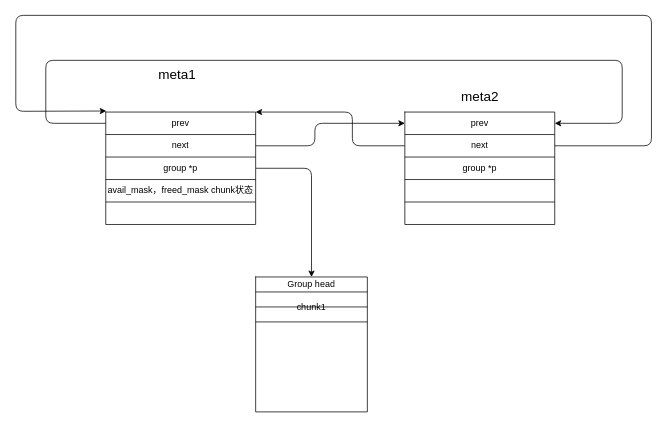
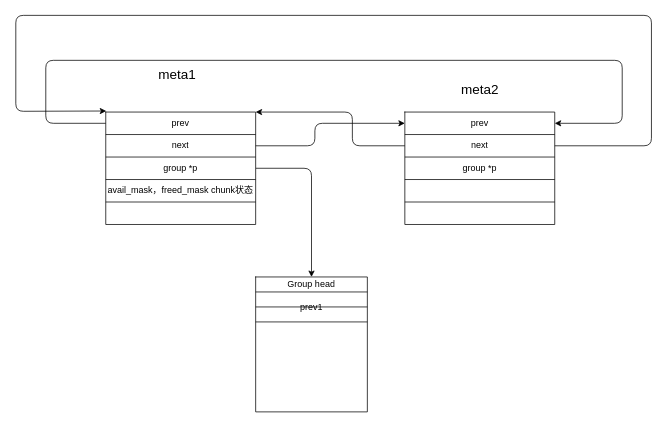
  <mxCell id="0" />
  <mxCell id="1" parent="0" />
  <mxCell id="2" value="&lt;font style=&quot;font-size: 18px&quot;&gt;meta1&lt;/font&gt;" style="text;html=1;align=center;verticalAlign=middle;resizable=0;points=[];autosize=1;" parent="1" vertex="1"><mxGeometry x="200" y="89" width="70" height="20" as="geometry" /></mxCell>
  <mxCell id="3" value="" style="edgeStyle=segmentEdgeStyle;endArrow=classic;html=1;exitX=1;exitY=0.5;exitDx=0;exitDy=0;" parent="1" source="20" target="30" edge="1"><mxGeometry width="50" height="50" relative="1" as="geometry"><mxPoint x="319" y="299" as="sourcePoint" /><mxPoint x="389" y="419" as="targetPoint" /></mxGeometry></mxCell>
  <mxCell id="4" value="" style="shape=table;html=1;whiteSpace=wrap;startSize=0;container=1;collapsible=0;childLayout=tableLayout;" parent="1" vertex="1"><mxGeometry x="539" y="149" width="200" height="150" as="geometry" /></mxCell>
  <mxCell id="5" style="shape=partialRectangle;html=1;whiteSpace=wrap;collapsible=0;dropTarget=0;pointerEvents=0;fillColor=none;top=0;left=0;bottom=0;right=0;points=[[0,0.5],[1,0.5]];portConstraint=eastwest;" parent="4" vertex="1"><mxGeometry width="200" height="30" as="geometry" /></mxCell>
  <mxCell id="6" value="prev" style="shape=partialRectangle;html=1;whiteSpace=wrap;connectable=0;overflow=hidden;fillColor=none;top=0;left=0;bottom=0;right=0;" parent="5" vertex="1"><mxGeometry width="200" height="30" as="geometry" /></mxCell>
  <mxCell id="7" value="" style="shape=partialRectangle;html=1;whiteSpace=wrap;collapsible=0;dropTarget=0;pointerEvents=0;fillColor=none;top=0;left=0;bottom=0;right=0;points=[[0,0.5],[1,0.5]];portConstraint=eastwest;" parent="4" vertex="1"><mxGeometry y="30" width="200" height="30" as="geometry" /></mxCell>
  <mxCell id="8" value="next" style="shape=partialRectangle;html=1;whiteSpace=wrap;connectable=0;overflow=hidden;fillColor=none;top=0;left=0;bottom=0;right=0;" parent="7" vertex="1"><mxGeometry width="200" height="30" as="geometry" /></mxCell>
  <mxCell id="9" value="" style="shape=partialRectangle;html=1;whiteSpace=wrap;collapsible=0;dropTarget=0;pointerEvents=0;fillColor=none;top=0;left=0;bottom=0;right=0;points=[[0,0.5],[1,0.5]];portConstraint=eastwest;" parent="4" vertex="1"><mxGeometry y="60" width="200" height="30" as="geometry" /></mxCell>
  <mxCell id="10" value="group *p" style="shape=partialRectangle;html=1;whiteSpace=wrap;connectable=0;overflow=hidden;fillColor=none;top=0;left=0;bottom=0;right=0;" parent="9" vertex="1"><mxGeometry width="200" height="30" as="geometry" /></mxCell>
  <mxCell id="11" value="" style="shape=partialRectangle;html=1;whiteSpace=wrap;collapsible=0;dropTarget=0;pointerEvents=0;fillColor=none;top=0;left=0;bottom=0;right=0;points=[[0,0.5],[1,0.5]];portConstraint=eastwest;" parent="4" vertex="1"><mxGeometry y="90" width="200" height="30" as="geometry" /></mxCell>
  <mxCell id="12" value="" style="shape=partialRectangle;html=1;whiteSpace=wrap;connectable=0;overflow=hidden;fillColor=none;top=0;left=0;bottom=0;right=0;" parent="11" vertex="1"><mxGeometry width="200" height="30" as="geometry" /></mxCell>
  <mxCell id="13" value="" style="shape=partialRectangle;html=1;whiteSpace=wrap;collapsible=0;dropTarget=0;pointerEvents=0;fillColor=none;top=0;left=0;bottom=0;right=0;points=[[0,0.5],[1,0.5]];portConstraint=eastwest;" parent="4" vertex="1"><mxGeometry y="120" width="200" height="30" as="geometry" /></mxCell>
  <mxCell id="14" value="" style="shape=partialRectangle;html=1;whiteSpace=wrap;connectable=0;overflow=hidden;fillColor=none;top=0;left=0;bottom=0;right=0;" parent="13" vertex="1"><mxGeometry width="200" height="30" as="geometry" /></mxCell>
  <mxCell id="15" value="" style="shape=table;html=1;whiteSpace=wrap;startSize=0;container=1;collapsible=0;childLayout=tableLayout;" parent="1" vertex="1"><mxGeometry x="140" y="149" width="200" height="150" as="geometry" /></mxCell>
  <mxCell id="16" style="shape=partialRectangle;html=1;whiteSpace=wrap;collapsible=0;dropTarget=0;pointerEvents=0;fillColor=none;top=0;left=0;bottom=0;right=0;points=[[0,0.5],[1,0.5]];portConstraint=eastwest;" parent="15" vertex="1"><mxGeometry width="200" height="30" as="geometry" /></mxCell>
  <mxCell id="17" value="prev" style="shape=partialRectangle;html=1;whiteSpace=wrap;connectable=0;overflow=hidden;fillColor=none;top=0;left=0;bottom=0;right=0;" parent="16" vertex="1"><mxGeometry width="200" height="30" as="geometry" /></mxCell>
  <mxCell id="18" value="" style="shape=partialRectangle;html=1;whiteSpace=wrap;collapsible=0;dropTarget=0;pointerEvents=0;fillColor=none;top=0;left=0;bottom=0;right=0;points=[[0,0.5],[1,0.5]];portConstraint=eastwest;" parent="15" vertex="1"><mxGeometry y="30" width="200" height="30" as="geometry" /></mxCell>
  <mxCell id="19" value="next" style="shape=partialRectangle;html=1;whiteSpace=wrap;connectable=0;overflow=hidden;fillColor=none;top=0;left=0;bottom=0;right=0;" parent="18" vertex="1"><mxGeometry width="200" height="30" as="geometry" /></mxCell>
  <mxCell id="20" value="" style="shape=partialRectangle;html=1;whiteSpace=wrap;collapsible=0;dropTarget=0;pointerEvents=0;fillColor=none;top=0;left=0;bottom=0;right=0;points=[[0,0.5],[1,0.5]];portConstraint=eastwest;" parent="15" vertex="1"><mxGeometry y="60" width="200" height="30" as="geometry" /></mxCell>
  <mxCell id="21" value="group *p" style="shape=partialRectangle;html=1;whiteSpace=wrap;connectable=0;overflow=hidden;fillColor=none;top=0;left=0;bottom=0;right=0;" parent="20" vertex="1"><mxGeometry width="200" height="30" as="geometry" /></mxCell>
  <mxCell id="22" value="" style="shape=partialRectangle;html=1;whiteSpace=wrap;collapsible=0;dropTarget=0;pointerEvents=0;fillColor=none;top=0;left=0;bottom=0;right=0;points=[[0,0.5],[1,0.5]];portConstraint=eastwest;" parent="15" vertex="1"><mxGeometry y="90" width="200" height="30" as="geometry" /></mxCell>
  <mxCell id="23" value="avail_mask，freed_mask chunk状态" style="shape=partialRectangle;html=1;whiteSpace=wrap;connectable=0;overflow=hidden;fillColor=none;top=0;left=0;bottom=0;right=0;" parent="22" vertex="1"><mxGeometry width="200" height="30" as="geometry" /></mxCell>
  <mxCell id="24" value="" style="shape=partialRectangle;html=1;whiteSpace=wrap;collapsible=0;dropTarget=0;pointerEvents=0;fillColor=none;top=0;left=0;bottom=0;right=0;points=[[0,0.5],[1,0.5]];portConstraint=eastwest;" parent="15" vertex="1"><mxGeometry y="120" width="200" height="30" as="geometry" /></mxCell>
  <mxCell id="25" value="" style="shape=partialRectangle;html=1;whiteSpace=wrap;connectable=0;overflow=hidden;fillColor=none;top=0;left=0;bottom=0;right=0;" parent="24" vertex="1"><mxGeometry width="200" height="30" as="geometry" /></mxCell>
- <mxCell id="26" value="&lt;font style=&quot;font-size: 18px&quot;&gt;meta2&lt;/font&gt;" style="text;html=1;align=center;verticalAlign=middle;resizable=0;points=[];autosize=1;" parent="1" vertex="1"><mxGeometry x="604" y="119" width="70" height="20" as="geometry" /></mxCell>
+ <mxCell id="26" value="&lt;font style=&quot;font-size: 18px&quot;&gt;meta2&lt;/font&gt;" style="text;html=1;align=center;verticalAlign=middle;resizable=0;points=[];autosize=1;" parent="1" vertex="1"><mxGeometry x="604" y="109" width="70" height="20" as="geometry" /></mxCell>
  <mxCell id="27" value="" style="endArrow=classic;html=1;exitX=0;exitY=0.5;exitDx=0;exitDy=0;entryX=1;entryY=0;entryDx=0;entryDy=0;entryPerimeter=0;" parent="1" source="7" target="16" edge="1"><mxGeometry width="50" height="50" relative="1" as="geometry"><mxPoint x="379" y="289" as="sourcePoint" /><mxPoint x="479" y="194" as="targetPoint" /><Array as="points"><mxPoint x="469" y="194" /><mxPoint x="469" y="149" /></Array></mxGeometry></mxCell>
  <mxCell id="28" value="" style="endArrow=classic;html=1;exitX=1;exitY=0.5;exitDx=0;exitDy=0;entryX=0;entryY=0.5;entryDx=0;entryDy=0;" parent="1" source="18" target="5" edge="1"><mxGeometry width="50" height="50" relative="1" as="geometry"><mxPoint x="349" y="179" as="sourcePoint" /><mxPoint x="419" y="194" as="targetPoint" /><Array as="points"><mxPoint x="419" y="194" /><mxPoint x="419" y="164" /></Array></mxGeometry></mxCell>
  <mxCell id="29" value="" style="shape=table;html=1;whiteSpace=wrap;startSize=0;container=1;collapsible=0;childLayout=tableLayout;" parent="1" vertex="1"><mxGeometry x="340" y="369" width="149" height="180" as="geometry" /></mxCell>
  <mxCell id="30" value="" style="shape=partialRectangle;html=1;whiteSpace=wrap;collapsible=0;dropTarget=0;pointerEvents=0;fillColor=none;top=0;left=0;bottom=0;right=0;points=[[0,0.5],[1,0.5]];portConstraint=eastwest;" parent="29" vertex="1"><mxGeometry width="149" height="20" as="geometry" /></mxCell>
  <mxCell id="31" value="Group head" style="shape=partialRectangle;html=1;whiteSpace=wrap;connectable=0;overflow=hidden;fillColor=none;top=0;left=0;bottom=0;right=0;" parent="30" vertex="1"><mxGeometry width="149" height="20" as="geometry" /></mxCell>
  <mxCell id="32" value="" style="shape=partialRectangle;html=1;whiteSpace=wrap;collapsible=0;dropTarget=0;pointerEvents=0;fillColor=none;top=0;left=0;bottom=0;right=0;points=[[0,0.5],[1,0.5]];portConstraint=eastwest;" parent="29" vertex="1"><mxGeometry y="20" width="149" height="40" as="geometry" /></mxCell>
- <mxCell id="33" value="chunk1" style="shape=partialRectangle;html=1;whiteSpace=wrap;connectable=0;overflow=hidden;fillColor=none;top=0;left=0;bottom=0;right=0;" parent="32" vertex="1"><mxGeometry width="149" height="40" as="geometry" /></mxCell>
+ <mxCell id="33" value="prev1" style="shape=partialRectangle;html=1;whiteSpace=wrap;connectable=0;overflow=hidden;fillColor=none;top=0;left=0;bottom=0;right=0;" parent="32" vertex="1"><mxGeometry width="149" height="40" as="geometry" /></mxCell>
  <mxCell id="34" value="" style="shape=partialRectangle;html=1;whiteSpace=wrap;collapsible=0;dropTarget=0;pointerEvents=0;fillColor=none;top=0;left=0;bottom=0;right=0;points=[[0,0.5],[1,0.5]];portConstraint=eastwest;" parent="29" vertex="1"><mxGeometry y="60" width="149" height="40" as="geometry" /></mxCell>
  <mxCell id="35" value="" style="shape=partialRectangle;html=1;whiteSpace=wrap;collapsible=0;dropTarget=0;pointerEvents=0;fillColor=none;top=0;left=0;bottom=0;right=0;points=[[0,0.5],[1,0.5]];portConstraint=eastwest;" parent="29" vertex="1"><mxGeometry y="100" width="149" height="40" as="geometry" /></mxCell>
  <mxCell id="36" value="" style="shape=partialRectangle;html=1;whiteSpace=wrap;connectable=0;overflow=hidden;fillColor=none;top=0;left=0;bottom=0;right=0;" parent="35" vertex="1"><mxGeometry width="149" height="40" as="geometry" /></mxCell>
  <mxCell id="37" value="" style="shape=partialRectangle;html=1;whiteSpace=wrap;collapsible=0;dropTarget=0;pointerEvents=0;fillColor=none;top=0;left=0;bottom=0;right=0;points=[[0,0.5],[1,0.5]];portConstraint=eastwest;" parent="29" vertex="1"><mxGeometry y="140" width="149" height="40" as="geometry" /></mxCell>
  <mxCell id="38" value="" style="shape=partialRectangle;html=1;whiteSpace=wrap;connectable=0;overflow=hidden;fillColor=none;top=0;left=0;bottom=0;right=0;" parent="37" vertex="1"><mxGeometry width="149" height="40" as="geometry" /></mxCell>
  <mxCell id="39" value="" style="endArrow=classic;html=1;exitX=0;exitY=0.5;exitDx=0;exitDy=0;entryX=1;entryY=0.5;entryDx=0;entryDy=0;" edge="1" parent="1" source="16" target="5"><mxGeometry width="50" height="50" relative="1" as="geometry"><mxPoint x="414" y="397" as="sourcePoint" /><mxPoint x="-13" y="119" as="targetPoint" /><Array as="points"><mxPoint x="60" y="164" /><mxPoint x="60" y="80" /><mxPoint x="829" y="80" /><mxPoint x="829" y="164" /></Array></mxGeometry></mxCell>
  <mxCell id="40" value="" style="endArrow=classic;html=1;exitX=1;exitY=0.5;exitDx=0;exitDy=0;entryX=0.003;entryY=-0.047;entryDx=0;entryDy=0;entryPerimeter=0;" edge="1" parent="1" source="7" target="16"><mxGeometry width="50" height="50" relative="1" as="geometry"><mxPoint x="150" y="174" as="sourcePoint" /><mxPoint x="749" y="174" as="targetPoint" /><Array as="points"><mxPoint x="868" y="194" /><mxPoint x="868" y="20" /><mxPoint x="20" y="20" /><mxPoint x="20" y="148" /></Array></mxGeometry></mxCell>
